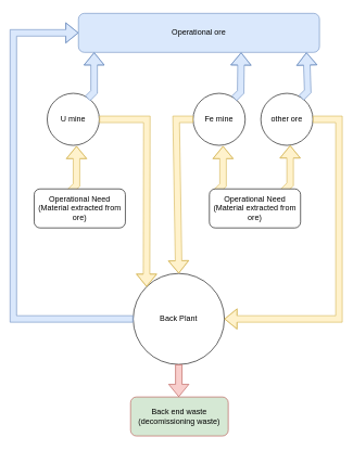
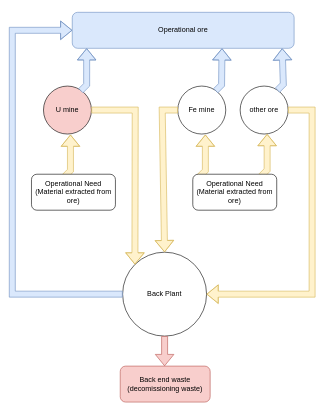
  <mxCell id="0" />
  <mxCell id="1" parent="0" />
- <mxCell id="2" value="U mine" style="ellipse;whiteSpace=wrap;html=1;aspect=fixed;" parent="1" vertex="1"><mxGeometry x="72" y="143" width="80" height="80" as="geometry" /></mxCell>
+ <mxCell id="2" value="U mine" style="ellipse;whiteSpace=wrap;html=1;aspect=fixed;fillColor=#f8cecc;" parent="1" vertex="1"><mxGeometry x="72" y="143" width="80" height="80" as="geometry" /></mxCell>
  <mxCell id="3" value="Fe mine" style="ellipse;whiteSpace=wrap;html=1;aspect=fixed;" parent="1" vertex="1"><mxGeometry x="296" y="143" width="80" height="80" as="geometry" /></mxCell>
  <mxCell id="4" value="other ore" style="ellipse;whiteSpace=wrap;html=1;aspect=fixed;" parent="1" vertex="1"><mxGeometry x="400" y="143" width="80" height="80" as="geometry" /></mxCell>
  <mxCell id="5" value="" style="shape=flexArrow;endArrow=classic;html=1;rounded=0;fillColor=#dae8fc;strokeColor=#6c8ebf;entryX=0.065;entryY=1;entryDx=0;entryDy=0;entryPerimeter=0;" parent="1" target="8" edge="1"><mxGeometry width="50" height="50" relative="1" as="geometry"><mxPoint x="134" y="151" as="sourcePoint" /><mxPoint x="144" y="81" as="targetPoint" /><Array as="points"><mxPoint x="144" y="141" /></Array></mxGeometry></mxCell>
  <mxCell id="6" value="" style="shape=flexArrow;endArrow=classic;html=1;rounded=0;fillColor=#dae8fc;strokeColor=#6c8ebf;entryX=0.675;entryY=1.002;entryDx=0;entryDy=0;entryPerimeter=0;" parent="1" target="8" edge="1"><mxGeometry width="50" height="50" relative="1" as="geometry"><mxPoint x="359" y="151" as="sourcePoint" /><mxPoint x="369" y="81" as="targetPoint" /><Array as="points"><mxPoint x="369" y="141" /></Array></mxGeometry></mxCell>
  <mxCell id="7" value="" style="shape=flexArrow;endArrow=classic;html=1;rounded=0;fillColor=#dae8fc;strokeColor=#6c8ebf;entryX=0.946;entryY=1.002;entryDx=0;entryDy=0;entryPerimeter=0;" parent="1" target="8" edge="1"><mxGeometry width="50" height="50" relative="1" as="geometry"><mxPoint x="462" y="150" as="sourcePoint" /><mxPoint x="472" y="80" as="targetPoint" /><Array as="points"><mxPoint x="472" y="140" /></Array></mxGeometry></mxCell>
  <mxCell id="8" value="Operational ore" style="rounded=1;whiteSpace=wrap;html=1;fillColor=#dae8fc;strokeColor=#6c8ebf;" parent="1" vertex="1"><mxGeometry x="120" y="20" width="370" height="60" as="geometry" /></mxCell>
  <mxCell id="9" value="Back Plant" style="ellipse;whiteSpace=wrap;html=1;aspect=fixed;" parent="1" vertex="1"><mxGeometry x="204" y="420" width="140" height="140" as="geometry" /></mxCell>
  <mxCell id="10" value="" style="shape=flexArrow;endArrow=classic;html=1;rounded=0;fillColor=#fff2cc;strokeColor=#d6b656;" parent="1" edge="1"><mxGeometry width="50" height="50" relative="1" as="geometry"><mxPoint x="107" y="294" as="sourcePoint" /><mxPoint x="117" y="224" as="targetPoint" /><Array as="points"><mxPoint x="117" y="284" /></Array></mxGeometry></mxCell>
  <mxCell id="11" value="" style="shape=flexArrow;endArrow=classic;html=1;rounded=0;fillColor=#fff2cc;strokeColor=#d6b656;" parent="1" edge="1"><mxGeometry width="50" height="50" relative="1" as="geometry"><mxPoint x="332" y="294" as="sourcePoint" /><mxPoint x="342" y="224" as="targetPoint" /><Array as="points"><mxPoint x="342" y="284" /></Array></mxGeometry></mxCell>
  <mxCell id="12" value="" style="shape=flexArrow;endArrow=classic;html=1;rounded=0;fillColor=#fff2cc;strokeColor=#d6b656;" parent="1" edge="1"><mxGeometry width="50" height="50" relative="1" as="geometry"><mxPoint x="435" y="293" as="sourcePoint" /><mxPoint x="445" y="223" as="targetPoint" /><Array as="points"><mxPoint x="445" y="283" /></Array></mxGeometry></mxCell>
  <mxCell id="13" value="Operational Need (Material extracted from ore)" style="rounded=1;whiteSpace=wrap;html=1;" parent="1" vertex="1"><mxGeometry x="321" y="290" width="140" height="60" as="geometry" /></mxCell>
  <mxCell id="14" value="Operational Need (Material extracted from ore)" style="rounded=1;whiteSpace=wrap;html=1;" parent="1" vertex="1"><mxGeometry x="52" y="290" width="140" height="60" as="geometry" /></mxCell>
  <mxCell id="15" value="" style="shape=flexArrow;endArrow=classic;html=1;rounded=0;entryX=0;entryY=0.5;entryDx=0;entryDy=0;exitX=0;exitY=0.5;exitDx=0;exitDy=0;fillColor=#dae8fc;strokeColor=#6c8ebf;" parent="1" source="9" target="8" edge="1"><mxGeometry width="50" height="50" relative="1" as="geometry"><mxPoint x="280" y="560" as="sourcePoint" /><mxPoint x="-190" y="560" as="targetPoint" /><Array as="points"><mxPoint x="20" y="490" /><mxPoint x="20" y="50" /></Array></mxGeometry></mxCell>
  <mxCell id="16" value="" style="shape=flexArrow;endArrow=classic;html=1;rounded=0;exitX=0.5;exitY=1;exitDx=0;exitDy=0;fillColor=#f8cecc;strokeColor=#b85450;" parent="1" source="9" edge="1"><mxGeometry width="50" height="50" relative="1" as="geometry"><mxPoint x="150" y="629" as="sourcePoint" /><mxPoint x="274" y="610" as="targetPoint" /></mxGeometry></mxCell>
- <mxCell id="17" value="Back end waste (decomissioning waste)" style="rounded=1;whiteSpace=wrap;html=1;fillColor=#d5e8d4;strokeColor=#b85450;" parent="1" vertex="1"><mxGeometry x="200" y="610" width="150" height="60" as="geometry" /></mxCell>
+ <mxCell id="17" value="Back end waste (decomissioning waste)" style="rounded=1;whiteSpace=wrap;html=1;fillColor=#f8cecc;strokeColor=#b85450;" parent="1" vertex="1"><mxGeometry x="200" y="610" width="150" height="60" as="geometry" /></mxCell>
  <mxCell id="18" value="" style="shape=flexArrow;endArrow=classic;html=1;rounded=0;exitX=1;exitY=0.5;exitDx=0;exitDy=0;entryX=0;entryY=0;entryDx=0;entryDy=0;fillColor=#fff2cc;strokeColor=#d6b656;" parent="1" source="2" target="9" edge="1"><mxGeometry width="50" height="50" relative="1" as="geometry"><mxPoint x="150" y="410" as="sourcePoint" /><mxPoint x="200" y="360" as="targetPoint" /><Array as="points"><mxPoint x="225" y="183" /></Array></mxGeometry></mxCell>
  <mxCell id="19" value="" style="shape=flexArrow;endArrow=classic;html=1;rounded=0;exitX=0;exitY=0.5;exitDx=0;exitDy=0;entryX=0.5;entryY=0;entryDx=0;entryDy=0;fillColor=#fff2cc;strokeColor=#d6b656;" parent="1" source="3" target="9" edge="1"><mxGeometry width="50" height="50" relative="1" as="geometry"><mxPoint x="150" y="410" as="sourcePoint" /><mxPoint x="200" y="360" as="targetPoint" /><Array as="points"><mxPoint x="270" y="183" /></Array></mxGeometry></mxCell>
  <mxCell id="20" value="" style="shape=flexArrow;endArrow=classic;html=1;rounded=0;exitX=1;exitY=0.5;exitDx=0;exitDy=0;entryX=1;entryY=0.5;entryDx=0;entryDy=0;fillColor=#fff2cc;strokeColor=#d6b656;" parent="1" source="4" target="9" edge="1"><mxGeometry width="50" height="50" relative="1" as="geometry"><mxPoint x="150" y="410" as="sourcePoint" /><mxPoint x="200" y="360" as="targetPoint" /><Array as="points"><mxPoint x="520" y="183" /><mxPoint x="520" y="490" /></Array></mxGeometry></mxCell>
